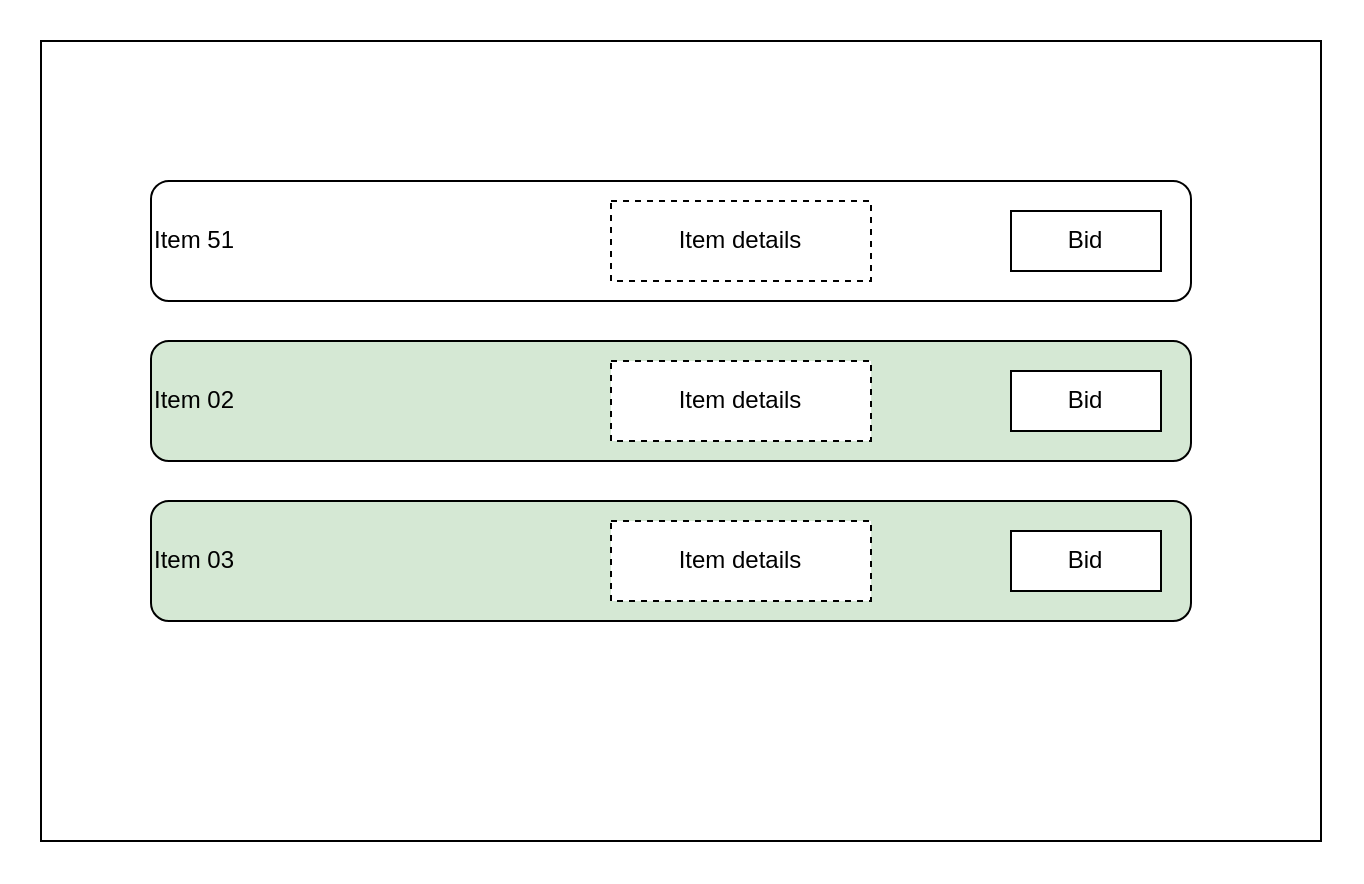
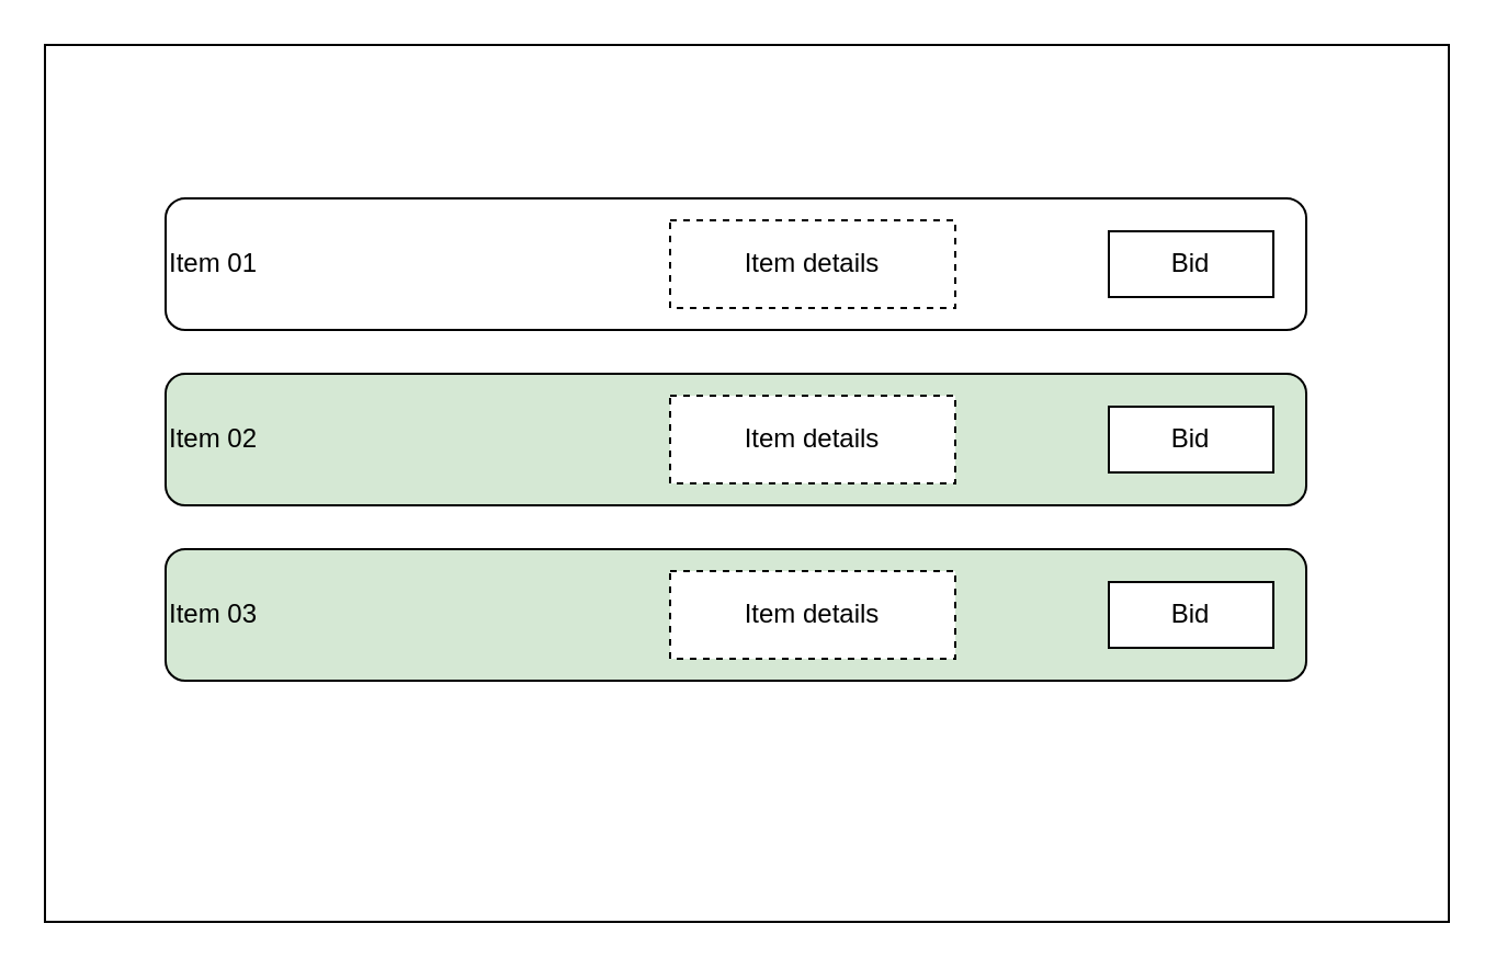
  <mxCell id="0" />
  <mxCell id="1" parent="0" />
  <mxCell id="2" value="" style="rounded=0;whiteSpace=wrap;html=1;fillColor=none;" vertex="1" parent="1"><mxGeometry x="20" y="20" width="640" height="400" as="geometry" /></mxCell>
- <mxCell id="3" value="Item 51" style="rounded=1;whiteSpace=wrap;html=1;align=left;" vertex="1" parent="1"><mxGeometry x="75" y="90" width="520" height="60" as="geometry" /></mxCell>
+ <mxCell id="3" value="Item 01" style="rounded=1;whiteSpace=wrap;html=1;align=left;" vertex="1" parent="1"><mxGeometry x="75" y="90" width="520" height="60" as="geometry" /></mxCell>
  <mxCell id="4" value="Bid" style="rounded=0;whiteSpace=wrap;html=1;" vertex="1" parent="1"><mxGeometry x="505" y="105" width="75" height="30" as="geometry" /></mxCell>
  <mxCell id="5" value="Item 02" style="rounded=1;whiteSpace=wrap;html=1;align=left;fillColor=#d5e8d4;" vertex="1" parent="1"><mxGeometry x="75" y="170" width="520" height="60" as="geometry" /></mxCell>
  <mxCell id="6" value="Item 03" style="rounded=1;whiteSpace=wrap;html=1;align=left;fillColor=#d5e8d4;" vertex="1" parent="1"><mxGeometry x="75" y="250" width="520" height="60" as="geometry" /></mxCell>
  <mxCell id="7" value="Bid" style="rounded=0;whiteSpace=wrap;html=1;" vertex="1" parent="1"><mxGeometry x="505" y="185" width="75" height="30" as="geometry" /></mxCell>
  <mxCell id="8" value="Bid" style="rounded=0;whiteSpace=wrap;html=1;" vertex="1" parent="1"><mxGeometry x="505" y="265" width="75" height="30" as="geometry" /></mxCell>
  <mxCell id="9" value="Item details" style="rounded=0;whiteSpace=wrap;html=1;dashed=1;" vertex="1" parent="1"><mxGeometry x="305" y="100" width="130" height="40" as="geometry" /></mxCell>
  <mxCell id="10" value="Item details" style="rounded=0;whiteSpace=wrap;html=1;dashed=1;" vertex="1" parent="1"><mxGeometry x="305" y="180" width="130" height="40" as="geometry" /></mxCell>
  <mxCell id="11" value="Item details" style="rounded=0;whiteSpace=wrap;html=1;dashed=1;" vertex="1" parent="1"><mxGeometry x="305" y="260" width="130" height="40" as="geometry" /></mxCell>
